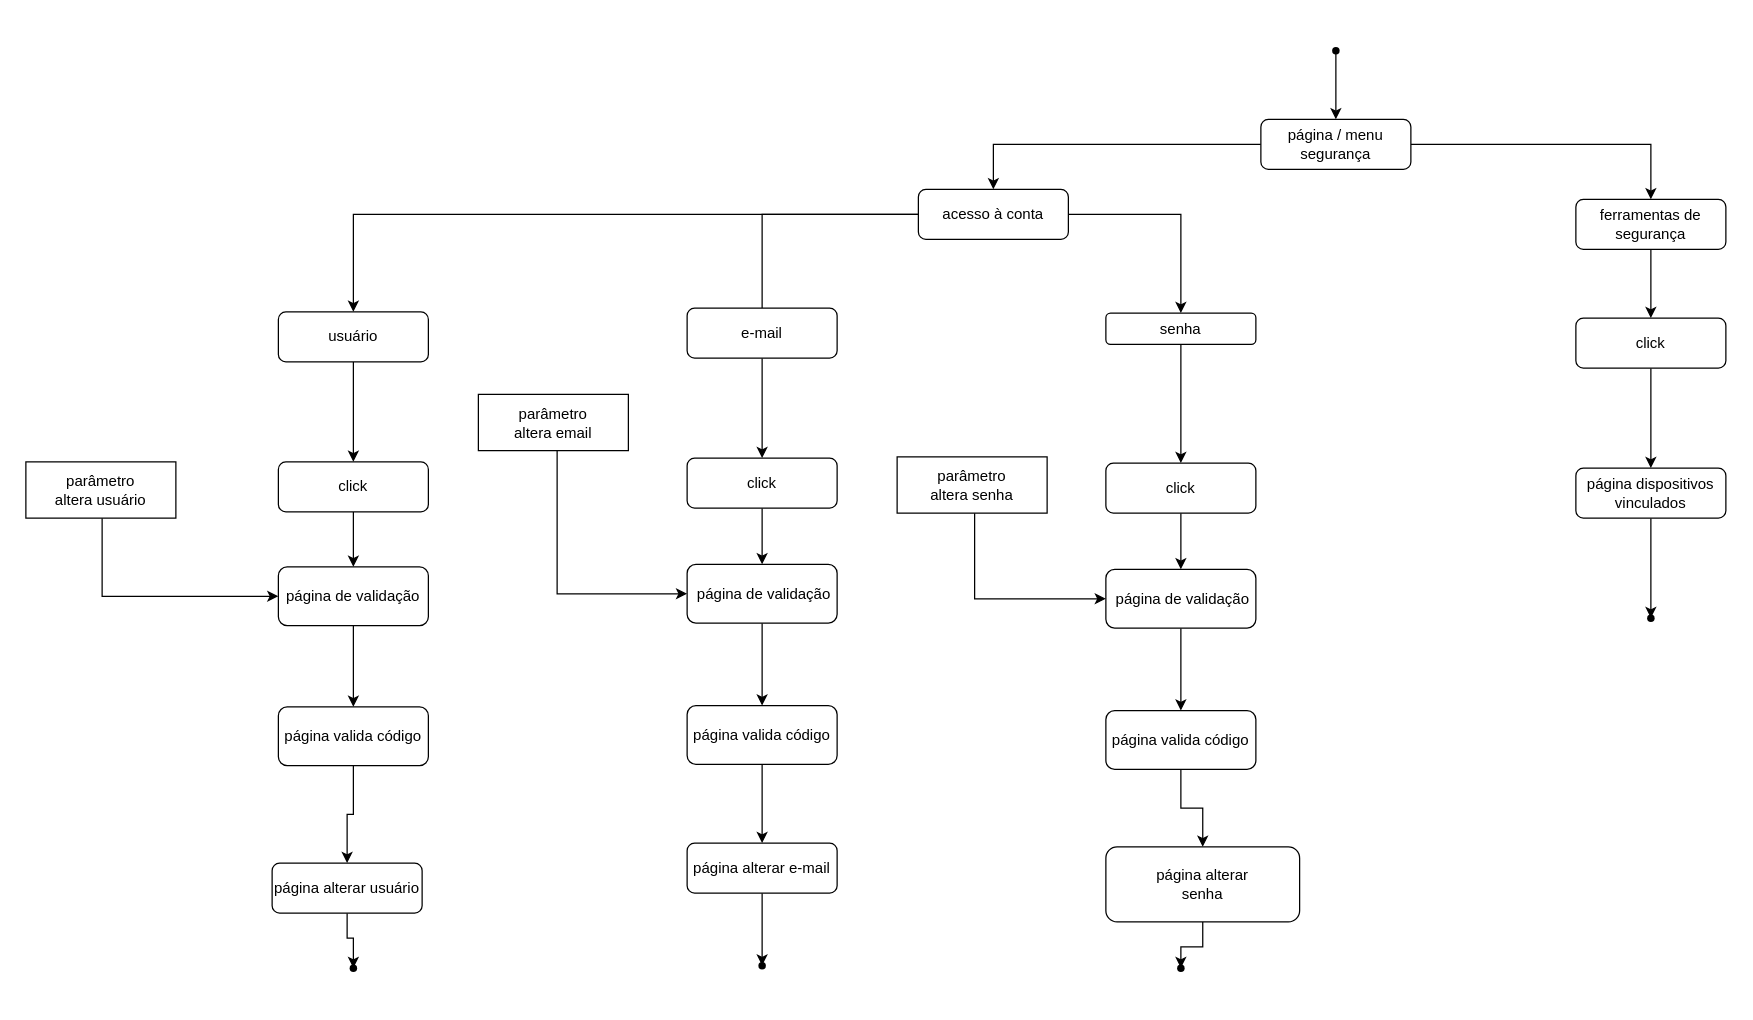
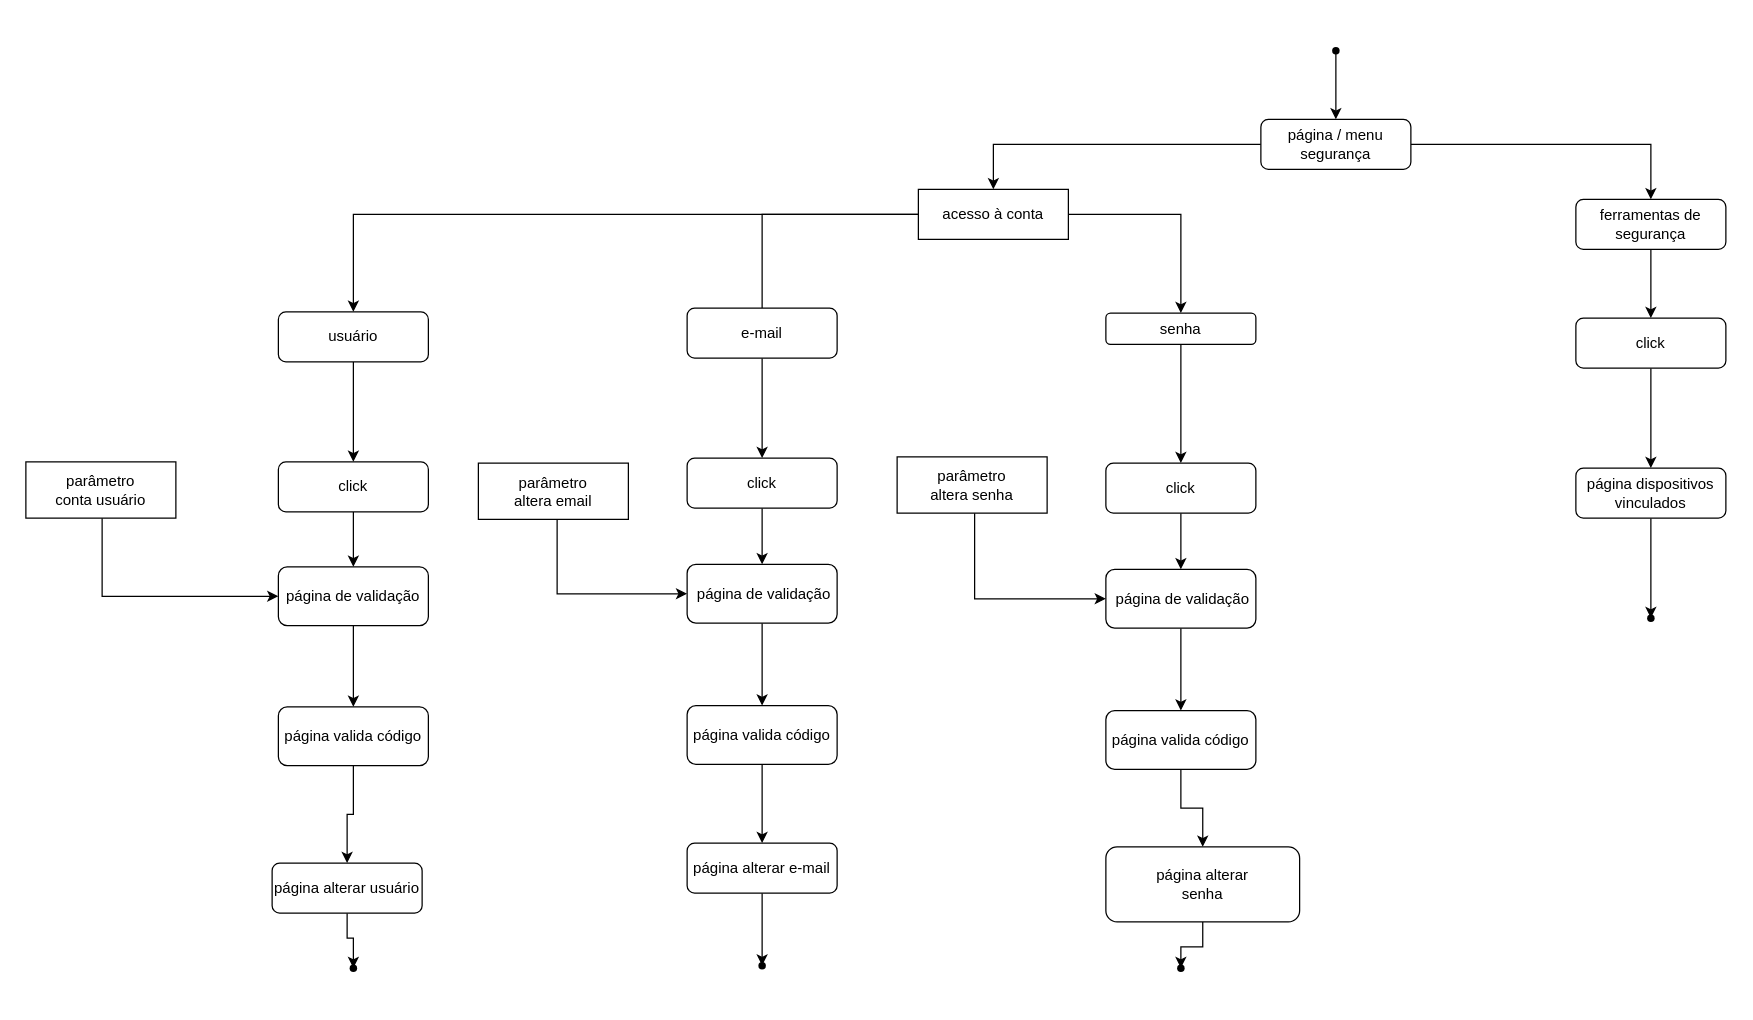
  <mxCell id="0" />
  <mxCell id="1" parent="0" />
  <mxCell id="2" value="" style="edgeStyle=orthogonalEdgeStyle;rounded=0;orthogonalLoop=1;jettySize=auto;html=1;" parent="1" source="4" target="10" edge="1"><mxGeometry relative="1" as="geometry" /></mxCell>
  <mxCell id="3" value="" style="edgeStyle=orthogonalEdgeStyle;rounded=0;orthogonalLoop=1;jettySize=auto;html=1;" parent="1" source="4" target="12" edge="1"><mxGeometry relative="1" as="geometry" /></mxCell>
  <mxCell id="4" value="página / menu segurança" style="rounded=1;whiteSpace=wrap;html=1;fontSize=12;glass=0;strokeWidth=1;shadow=0;" parent="1" vertex="1"><mxGeometry x="1008" y="95" width="120" height="40" as="geometry" /></mxCell>
  <mxCell id="5" value="" style="edgeStyle=orthogonalEdgeStyle;rounded=0;orthogonalLoop=1;jettySize=auto;html=1;" parent="1" source="6" target="4" edge="1"><mxGeometry relative="1" as="geometry" /></mxCell>
  <mxCell id="6" value="" style="shape=waypoint;sketch=0;fillStyle=solid;size=6;pointerEvents=1;points=[];fillColor=none;resizable=0;rotatable=0;perimeter=centerPerimeter;snapToPoint=1;strokeWidth=1;" parent="1" vertex="1"><mxGeometry x="1048" y="20" width="40" height="40" as="geometry" /></mxCell>
  <mxCell id="7" value="" style="edgeStyle=orthogonalEdgeStyle;rounded=0;orthogonalLoop=1;jettySize=auto;html=1;" parent="1" source="10" target="14" edge="1"><mxGeometry relative="1" as="geometry" /></mxCell>
  <mxCell id="8" value="" style="edgeStyle=orthogonalEdgeStyle;rounded=0;orthogonalLoop=1;jettySize=auto;html=1;endArrow=none;" parent="1" source="10" target="16" edge="1"><mxGeometry relative="1" as="geometry" /></mxCell>
  <mxCell id="9" value="" style="edgeStyle=orthogonalEdgeStyle;rounded=0;orthogonalLoop=1;jettySize=auto;html=1;" parent="1" source="10" target="18" edge="1"><mxGeometry relative="1" as="geometry" /></mxCell>
- <mxCell id="10" value="acesso à conta" style="rounded=1;whiteSpace=wrap;html=1;fontSize=12;glass=0;strokeWidth=1;shadow=0;" parent="1" vertex="1"><mxGeometry x="734" y="151" width="120" height="40" as="geometry" /></mxCell>
+ <mxCell id="10" value="acesso à conta" style="whiteSpace=wrap;html=1;fontSize=12;glass=0;strokeWidth=1;shadow=0;rounded=0;" parent="1" vertex="1"><mxGeometry x="734" y="151" width="120" height="40" as="geometry" /></mxCell>
  <mxCell id="11" value="" style="edgeStyle=orthogonalEdgeStyle;rounded=0;orthogonalLoop=1;jettySize=auto;html=1;" parent="1" source="12" target="20" edge="1"><mxGeometry relative="1" as="geometry" /></mxCell>
  <mxCell id="12" value="ferramentas de segurança" style="rounded=1;whiteSpace=wrap;html=1;fontSize=12;glass=0;strokeWidth=1;shadow=0;" parent="1" vertex="1"><mxGeometry x="1260" y="159" width="120" height="40" as="geometry" /></mxCell>
  <mxCell id="13" value="" style="edgeStyle=orthogonalEdgeStyle;rounded=0;orthogonalLoop=1;jettySize=auto;html=1;" parent="1" source="14" target="25" edge="1"><mxGeometry relative="1" as="geometry" /></mxCell>
  <mxCell id="14" value="usuário" style="rounded=1;whiteSpace=wrap;html=1;fontSize=12;glass=0;strokeWidth=1;shadow=0;" parent="1" vertex="1"><mxGeometry x="222" y="249" width="120" height="40" as="geometry" /></mxCell>
  <mxCell id="15" value="" style="edgeStyle=orthogonalEdgeStyle;rounded=0;orthogonalLoop=1;jettySize=auto;html=1;" parent="1" source="16" target="27" edge="1"><mxGeometry relative="1" as="geometry" /></mxCell>
  <mxCell id="16" value="e-mail" style="rounded=1;whiteSpace=wrap;html=1;fontSize=12;glass=0;strokeWidth=1;shadow=0;" parent="1" vertex="1"><mxGeometry x="549" y="246" width="120" height="40" as="geometry" /></mxCell>
  <mxCell id="17" value="" style="edgeStyle=orthogonalEdgeStyle;rounded=0;orthogonalLoop=1;jettySize=auto;html=1;" parent="1" source="18" target="33" edge="1"><mxGeometry relative="1" as="geometry" /></mxCell>
  <mxCell id="18" value="senha" style="rounded=1;whiteSpace=wrap;html=1;fontSize=12;glass=0;strokeWidth=1;shadow=0;" parent="1" vertex="1"><mxGeometry x="884" y="250" width="120" height="25" as="geometry" /></mxCell>
  <mxCell id="19" value="" style="edgeStyle=orthogonalEdgeStyle;rounded=0;orthogonalLoop=1;jettySize=auto;html=1;" parent="1" source="20" target="22" edge="1"><mxGeometry relative="1" as="geometry" /></mxCell>
  <mxCell id="20" value="click" style="rounded=1;whiteSpace=wrap;html=1;fontSize=12;glass=0;strokeWidth=1;shadow=0;" parent="1" vertex="1"><mxGeometry x="1260" y="254" width="120" height="40" as="geometry" /></mxCell>
  <mxCell id="21" value="" style="edgeStyle=orthogonalEdgeStyle;rounded=0;orthogonalLoop=1;jettySize=auto;html=1;" parent="1" source="22" target="23" edge="1"><mxGeometry relative="1" as="geometry"><mxPoint x="1320" y="494" as="targetPoint" /></mxGeometry></mxCell>
  <mxCell id="22" value="&lt;div&gt;página dispositivos&lt;/div&gt;&lt;div&gt;vinculados&lt;br&gt;&lt;/div&gt;" style="rounded=1;whiteSpace=wrap;html=1;fontSize=12;glass=0;strokeWidth=1;shadow=0;" parent="1" vertex="1"><mxGeometry x="1260" y="374" width="120" height="40" as="geometry" /></mxCell>
  <mxCell id="23" value="" style="shape=waypoint;sketch=0;fillStyle=solid;size=6;pointerEvents=1;points=[];fillColor=none;resizable=0;rotatable=0;perimeter=centerPerimeter;snapToPoint=1;strokeWidth=1;" parent="1" vertex="1"><mxGeometry x="1300" y="474" width="40" height="40" as="geometry" /></mxCell>
  <mxCell id="24" value="" style="edgeStyle=orthogonalEdgeStyle;rounded=0;orthogonalLoop=1;jettySize=auto;html=1;" parent="1" source="25" target="38" edge="1"><mxGeometry relative="1" as="geometry" /></mxCell>
  <mxCell id="25" value="&lt;div&gt;click&lt;/div&gt;" style="rounded=1;whiteSpace=wrap;html=1;fontSize=12;glass=0;strokeWidth=1;shadow=0;" parent="1" vertex="1"><mxGeometry x="222" y="369" width="120" height="40" as="geometry" /></mxCell>
  <mxCell id="26" value="" style="edgeStyle=orthogonalEdgeStyle;rounded=0;orthogonalLoop=1;jettySize=auto;html=1;" parent="1" source="27" target="42" edge="1"><mxGeometry relative="1" as="geometry" /></mxCell>
  <mxCell id="27" value="click" style="rounded=1;whiteSpace=wrap;html=1;fontSize=12;glass=0;strokeWidth=1;shadow=0;" parent="1" vertex="1"><mxGeometry x="549" y="366" width="120" height="40" as="geometry" /></mxCell>
  <mxCell id="28" value="" style="edgeStyle=orthogonalEdgeStyle;rounded=0;orthogonalLoop=1;jettySize=auto;html=1;" parent="1" source="29" target="55" edge="1"><mxGeometry relative="1" as="geometry"><mxPoint x="609" y="772" as="targetPoint" /></mxGeometry></mxCell>
  <mxCell id="29" value="página alterar e-mail" style="rounded=1;whiteSpace=wrap;html=1;fontSize=12;glass=0;strokeWidth=1;shadow=0;" parent="1" vertex="1"><mxGeometry x="549" y="674" width="120" height="40" as="geometry" /></mxCell>
  <mxCell id="30" value="" style="edgeStyle=orthogonalEdgeStyle;rounded=0;orthogonalLoop=1;jettySize=auto;html=1;" parent="1" source="31" target="56" edge="1"><mxGeometry relative="1" as="geometry"><mxPoint x="282" y="774" as="targetPoint" /></mxGeometry></mxCell>
  <mxCell id="31" value="página alterar usuário" style="rounded=1;whiteSpace=wrap;html=1;fontSize=12;glass=0;strokeWidth=1;shadow=0;" parent="1" vertex="1"><mxGeometry x="217" y="690" width="120" height="40" as="geometry" /></mxCell>
  <mxCell id="32" value="" style="edgeStyle=orthogonalEdgeStyle;rounded=0;orthogonalLoop=1;jettySize=auto;html=1;" parent="1" source="33" target="46" edge="1"><mxGeometry relative="1" as="geometry" /></mxCell>
  <mxCell id="33" value="click" style="rounded=1;whiteSpace=wrap;html=1;fontSize=12;glass=0;strokeWidth=1;shadow=0;" parent="1" vertex="1"><mxGeometry x="884" y="370" width="120" height="40" as="geometry" /></mxCell>
  <mxCell id="34" value="" style="edgeStyle=orthogonalEdgeStyle;rounded=0;orthogonalLoop=1;jettySize=auto;html=1;" parent="1" source="35" target="36" edge="1"><mxGeometry relative="1" as="geometry" /></mxCell>
  <mxCell id="35" value="&lt;div&gt;página alterar&lt;/div&gt;&lt;div&gt;senha&lt;br&gt;&lt;/div&gt;" style="rounded=1;whiteSpace=wrap;html=1;fontSize=12;glass=0;strokeWidth=1;shadow=0;" parent="1" vertex="1"><mxGeometry x="884" y="677" width="155" height="60" as="geometry" /></mxCell>
  <mxCell id="36" value="" style="shape=waypoint;size=6;pointerEvents=1;points=[];fillColor=#ffffff;resizable=0;rotatable=0;perimeter=centerPerimeter;snapToPoint=1;rounded=1;shadow=0;strokeWidth=1;glass=0;" parent="1" vertex="1"><mxGeometry x="924" y="754" width="40" height="40" as="geometry" /></mxCell>
  <mxCell id="37" value="" style="edgeStyle=orthogonalEdgeStyle;rounded=0;orthogonalLoop=1;jettySize=auto;html=1;" parent="1" source="38" target="40" edge="1"><mxGeometry relative="1" as="geometry" /></mxCell>
  <mxCell id="38" value="página de validação" style="rounded=1;whiteSpace=wrap;html=1;strokeWidth=1;" parent="1" vertex="1"><mxGeometry x="222" y="453" width="120" height="47" as="geometry" /></mxCell>
  <mxCell id="39" value="" style="edgeStyle=orthogonalEdgeStyle;rounded=0;orthogonalLoop=1;jettySize=auto;html=1;" parent="1" source="40" target="31" edge="1"><mxGeometry relative="1" as="geometry" /></mxCell>
  <mxCell id="40" value="página valida código" style="rounded=1;whiteSpace=wrap;html=1;strokeWidth=1;" parent="1" vertex="1"><mxGeometry x="222" y="565" width="120" height="47" as="geometry" /></mxCell>
  <mxCell id="41" value="" style="edgeStyle=orthogonalEdgeStyle;rounded=0;orthogonalLoop=1;jettySize=auto;html=1;" parent="1" source="42" target="44" edge="1"><mxGeometry relative="1" as="geometry" /></mxCell>
  <mxCell id="42" value="&amp;nbsp;página de validação" style="rounded=1;whiteSpace=wrap;html=1;strokeWidth=1;" parent="1" vertex="1"><mxGeometry x="549" y="451" width="120" height="47" as="geometry" /></mxCell>
  <mxCell id="43" value="" style="edgeStyle=orthogonalEdgeStyle;rounded=0;orthogonalLoop=1;jettySize=auto;html=1;" parent="1" source="44" target="29" edge="1"><mxGeometry relative="1" as="geometry" /></mxCell>
  <mxCell id="44" value="página valida código" style="rounded=1;whiteSpace=wrap;html=1;strokeWidth=1;" parent="1" vertex="1"><mxGeometry x="549" y="564" width="120" height="47" as="geometry" /></mxCell>
  <mxCell id="45" value="" style="edgeStyle=orthogonalEdgeStyle;rounded=0;orthogonalLoop=1;jettySize=auto;html=1;" parent="1" source="46" target="48" edge="1"><mxGeometry relative="1" as="geometry" /></mxCell>
  <mxCell id="46" value="&amp;nbsp;página de validação" style="rounded=1;whiteSpace=wrap;html=1;strokeWidth=1;" parent="1" vertex="1"><mxGeometry x="884" y="455" width="120" height="47" as="geometry" /></mxCell>
  <mxCell id="47" value="" style="edgeStyle=orthogonalEdgeStyle;rounded=0;orthogonalLoop=1;jettySize=auto;html=1;" parent="1" source="48" target="35" edge="1"><mxGeometry relative="1" as="geometry" /></mxCell>
  <mxCell id="48" value="página valida código" style="rounded=1;whiteSpace=wrap;html=1;strokeWidth=1;" parent="1" vertex="1"><mxGeometry x="884" y="568" width="120" height="47" as="geometry" /></mxCell>
  <mxCell id="49" style="edgeStyle=orthogonalEdgeStyle;rounded=0;orthogonalLoop=1;jettySize=auto;html=1;entryX=0;entryY=0.5;entryDx=0;entryDy=0;" edge="1" parent="1" source="50" target="38"><mxGeometry relative="1" as="geometry"><Array as="points"><mxPoint x="81" y="477" /></Array></mxGeometry></mxCell>
- <mxCell id="50" value="parâmetro&lt;br&gt;altera usuário" style="rounded=0;whiteSpace=wrap;html=1;" vertex="1" parent="1"><mxGeometry x="20" y="369" width="120" height="45" as="geometry" /></mxCell>
+ <mxCell id="50" value="parâmetro&lt;br&gt;conta usuário" style="rounded=0;whiteSpace=wrap;html=1;" vertex="1" parent="1"><mxGeometry x="20" y="369" width="120" height="45" as="geometry" /></mxCell>
  <mxCell id="51" style="edgeStyle=orthogonalEdgeStyle;rounded=0;orthogonalLoop=1;jettySize=auto;html=1;entryX=0;entryY=0.5;entryDx=0;entryDy=0;" edge="1" parent="1" source="52" target="42"><mxGeometry relative="1" as="geometry"><Array as="points"><mxPoint x="445" y="475" /></Array></mxGeometry></mxCell>
- <mxCell id="52" value="parâmetro&lt;br&gt;altera email" style="rounded=0;whiteSpace=wrap;html=1;" vertex="1" parent="1"><mxGeometry x="382" y="315" width="120" height="45" as="geometry" /></mxCell>
+ <mxCell id="52" value="parâmetro&lt;br&gt;altera email" style="rounded=0;whiteSpace=wrap;html=1;" vertex="1" parent="1"><mxGeometry x="382" y="370" width="120" height="45" as="geometry" /></mxCell>
  <mxCell id="53" style="edgeStyle=orthogonalEdgeStyle;rounded=0;orthogonalLoop=1;jettySize=auto;html=1;entryX=0;entryY=0.5;entryDx=0;entryDy=0;" edge="1" parent="1" source="54" target="46"><mxGeometry relative="1" as="geometry"><Array as="points"><mxPoint x="779" y="479" /></Array></mxGeometry></mxCell>
  <mxCell id="54" value="parâmetro&lt;br&gt;altera senha" style="rounded=0;whiteSpace=wrap;html=1;" vertex="1" parent="1"><mxGeometry x="717" y="365" width="120" height="45" as="geometry" /></mxCell>
  <mxCell id="55" value="" style="shape=waypoint;sketch=0;fillStyle=solid;size=6;pointerEvents=1;points=[];fillColor=none;resizable=0;rotatable=0;perimeter=centerPerimeter;snapToPoint=1;" vertex="1" parent="1"><mxGeometry x="589" y="752" width="40" height="40" as="geometry" /></mxCell>
  <mxCell id="56" value="" style="shape=waypoint;sketch=0;fillStyle=solid;size=6;pointerEvents=1;points=[];fillColor=none;resizable=0;rotatable=0;perimeter=centerPerimeter;snapToPoint=1;" vertex="1" parent="1"><mxGeometry x="262" y="754" width="40" height="40" as="geometry" /></mxCell>
